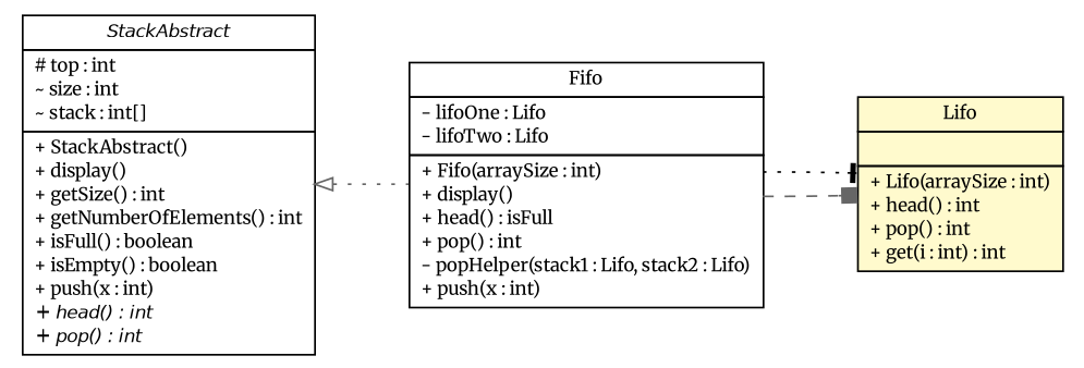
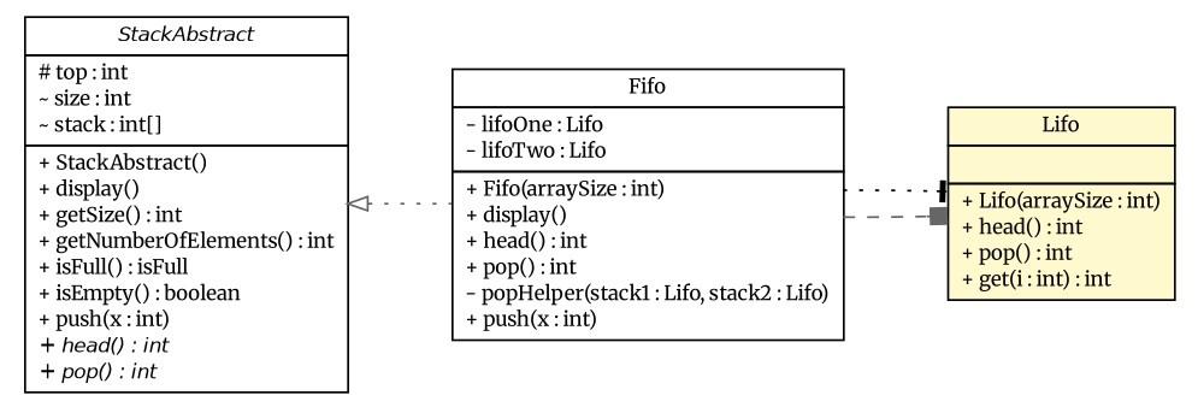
  digraph {
    fontname=Merriweather
    nodesep=0.25
    rankdir=LR
    ranksep=0.5
    node [fontcolor=black fontname=Merriweather fontsize=10.0 shape=plaintext]
    edge [color=gray40 fontcolor=black fontname=Merriweather fontsize=10.0 headport=p labelfontname=Helvetica labelfontsize=10 style=dotted tailport=p]
-   n1 [label=<<table title="Fifo" border="0" cellborder="1" cellspacing="0" cellpadding="2" port="p" href="./Fifo.html"> 		<tr><td><table border="0" cellspacing="0" cellpadding="1"> <tr><td align="center" balign="center"> Fifo </td></tr> 		</table></td></tr> 		<tr><td><table border="0" cellspacing="0" cellpadding="1"> <tr><td align="left" balign="left"> - lifoOne : Lifo </td></tr> <tr><td align="left" balign="left"> - lifoTwo : Lifo </td></tr> 		</table></td></tr> 		<tr><td><table border="0" cellspacing="0" cellpadding="1"> <tr><td align="left" balign="left"> + Fifo(arraySize : int) </td></tr> <tr><td align="left" balign="left"> + display() </td></tr> <tr><td align="left" balign="left"> + head() : isFull </td></tr> <tr><td align="left" balign="left"> + pop() : int </td></tr> <tr><td align="left" balign="left"> - popHelper(stack1 : Lifo, stack2 : Lifo) </td></tr> <tr><td align="left" balign="left"> + push(x : int) </td></tr> 		</table></td></tr> 		</table>>]
+   n1 [label=<<table title="Fifo" border="0" cellborder="1" cellspacing="0" cellpadding="2" port="p" href="./Fifo.html"> 		<tr><td><table border="0" cellspacing="0" cellpadding="1"> <tr><td align="center" balign="center"> Fifo </td></tr> 		</table></td></tr> 		<tr><td><table border="0" cellspacing="0" cellpadding="1"> <tr><td align="left" balign="left"> - lifoOne : Lifo </td></tr> <tr><td align="left" balign="left"> - lifoTwo : Lifo </td></tr> 		</table></td></tr> 		<tr><td><table border="0" cellspacing="0" cellpadding="1"> <tr><td align="left" balign="left"> + Fifo(arraySize : int) </td></tr> <tr><td align="left" balign="left"> + display() </td></tr> <tr><td align="left" balign="left"> + head() : int </td></tr> <tr><td align="left" balign="left"> + pop() : int </td></tr> <tr><td align="left" balign="left"> - popHelper(stack1 : Lifo, stack2 : Lifo) </td></tr> <tr><td align="left" balign="left"> + push(x : int) </td></tr> 		</table></td></tr> 		</table>>]
    n2 [label=<<table title="Lifo" border="0" cellborder="1" cellspacing="0" cellpadding="2" port="p" bgcolor="lemonChiffon" href="./Lifo.html"> 		<tr><td><table border="0" cellspacing="0" cellpadding="1"> <tr><td align="center" balign="center"> Lifo </td></tr> 		</table></td></tr> 		<tr><td><table border="0" cellspacing="0" cellpadding="1"> <tr><td align="left" balign="left">  </td></tr> 		</table></td></tr> 		<tr><td><table border="0" cellspacing="0" cellpadding="1"> <tr><td align="left" balign="left"> + Lifo(arraySize : int) </td></tr> <tr><td align="left" balign="left"> + head() : int </td></tr> <tr><td align="left" balign="left"> + pop() : int </td></tr> <tr><td align="left" balign="left"> + get(i : int) : int </td></tr> 		</table></td></tr> 		</table>>]
-   n3 [label=<<table title="StackAbstract" border="0" cellborder="1" cellspacing="0" cellpadding="2" port="p" href="./StackAbstract.html"> 		<tr><td><table border="0" cellspacing="0" cellpadding="1"> <tr><td align="center" balign="center"><font face="Helvetica-Oblique"> StackAbstract </font></td></tr> 		</table></td></tr> 		<tr><td><table border="0" cellspacing="0" cellpadding="1"> <tr><td align="left" balign="left"> # top : int </td></tr> <tr><td align="left" balign="left"> ~ size : int </td></tr> <tr><td align="left" balign="left"> ~ stack : int[] </td></tr> 		</table></td></tr> 		<tr><td><table border="0" cellspacing="0" cellpadding="1"> <tr><td align="left" balign="left"> + StackAbstract() </td></tr> <tr><td align="left" balign="left"> + display() </td></tr> <tr><td align="left" balign="left"> + getSize() : int </td></tr> <tr><td align="left" balign="left"> + getNumberOfElements() : int </td></tr> <tr><td align="left" balign="left"> + isFull() : boolean </td></tr> <tr><td align="left" balign="left"> + isEmpty() : boolean </td></tr> <tr><td align="left" balign="left"> + push(x : int) </td></tr> <tr><td align="left" balign="left"><font face="Helvetica-Oblique" point-size="10.0"> + head() : int </font></td></tr> <tr><td align="left" balign="left"><font face="Helvetica-Oblique" point-size="10.0"> + pop() : int </font></td></tr> 		</table></td></tr> 		</table>>]
+   n3 [label=<<table title="StackAbstract" border="0" cellborder="1" cellspacing="0" cellpadding="2" port="p" href="./StackAbstract.html"> 		<tr><td><table border="0" cellspacing="0" cellpadding="1"> <tr><td align="center" balign="center"><font face="Helvetica-Oblique"> StackAbstract </font></td></tr> 		</table></td></tr> 		<tr><td><table border="0" cellspacing="0" cellpadding="1"> <tr><td align="left" balign="left"> # top : int </td></tr> <tr><td align="left" balign="left"> ~ size : int </td></tr> <tr><td align="left" balign="left"> ~ stack : int[] </td></tr> 		</table></td></tr> 		<tr><td><table border="0" cellspacing="0" cellpadding="1"> <tr><td align="left" balign="left"> + StackAbstract() </td></tr> <tr><td align="left" balign="left"> + display() </td></tr> <tr><td align="left" balign="left"> + getSize() : int </td></tr> <tr><td align="left" balign="left"> + getNumberOfElements() : int </td></tr> <tr><td align="left" balign="left"> + isFull() : isFull </td></tr> <tr><td align="left" balign="left"> + isEmpty() : boolean </td></tr> <tr><td align="left" balign="left"> + push(x : int) </td></tr> <tr><td align="left" balign="left"><font face="Helvetica-Oblique" point-size="10.0"> + head() : int </font></td></tr> <tr><td align="left" balign="left"><font face="Helvetica-Oblique" point-size="10.0"> + pop() : int </font></td></tr> 		</table></td></tr> 		</table>>]
    n1 -> n2 [arrowhead=box style=dashed]
    n1 -> n2 [arrowhead=tee color=black]
    n3 -> n1 [arrowtail=empty dir=back fontsize=10 fontcolor=""]
  }
